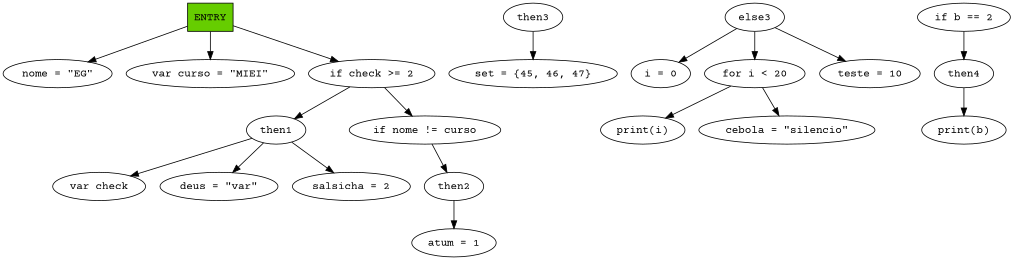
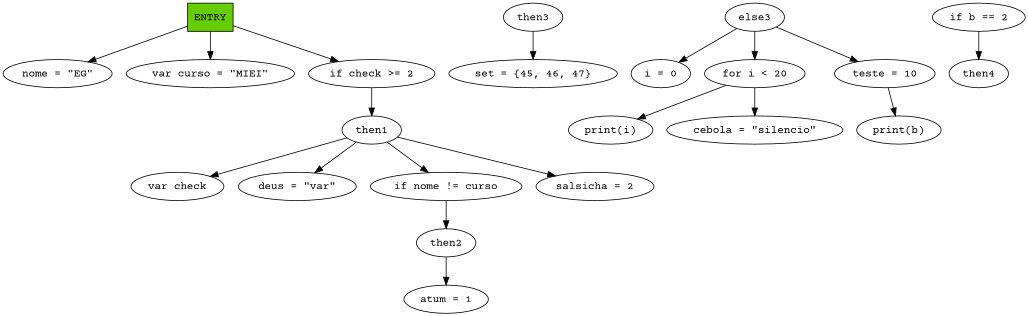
  digraph {
    fontname="Courier Prime"
    node [fontname="Courier Prime"]
    edge [fontname="Courier Prime"]
    ENTRY [fillcolor=chartreuse3 shape=box style=filled]
    "nome = \"EG\""
    "var curso = \"MIEI\""
    "if check >= 2"
    then1
    "var check"
    "deus = \"var\""
    "if nome != curso"
    "salsicha = 2"
    then2
    "atum = 1"
    then3
    "set = {45, 46, 47}"
    else3
    "i = 0"
    "for i < 20"
    "teste = 10"
    "print(i)"
    "cebola = \"silencio\""
    "if b == 2"
    then4
    "print(b)"
    ENTRY -> "nome = \"EG\""
    ENTRY -> "var curso = \"MIEI\""
    ENTRY -> "if check >= 2"
    "if check >= 2" -> then1
    then1 -> "var check"
    then1 -> "deus = \"var\""
-   "if check >= 2" -> "if nome != curso"
+   then1 -> "if nome != curso"
    then1 -> "salsicha = 2"
    "if nome != curso" -> then2
    then2 -> "atum = 1"
    then3 -> "set = {45, 46, 47}"
    else3 -> "i = 0"
    else3 -> "for i < 20"
    else3 -> "teste = 10"
    "for i < 20" -> "print(i)"
    "for i < 20" -> "cebola = \"silencio\""
    "if b == 2" -> then4
-   then4 -> "print(b)"
+   "teste = 10" -> "print(b)"
  }
